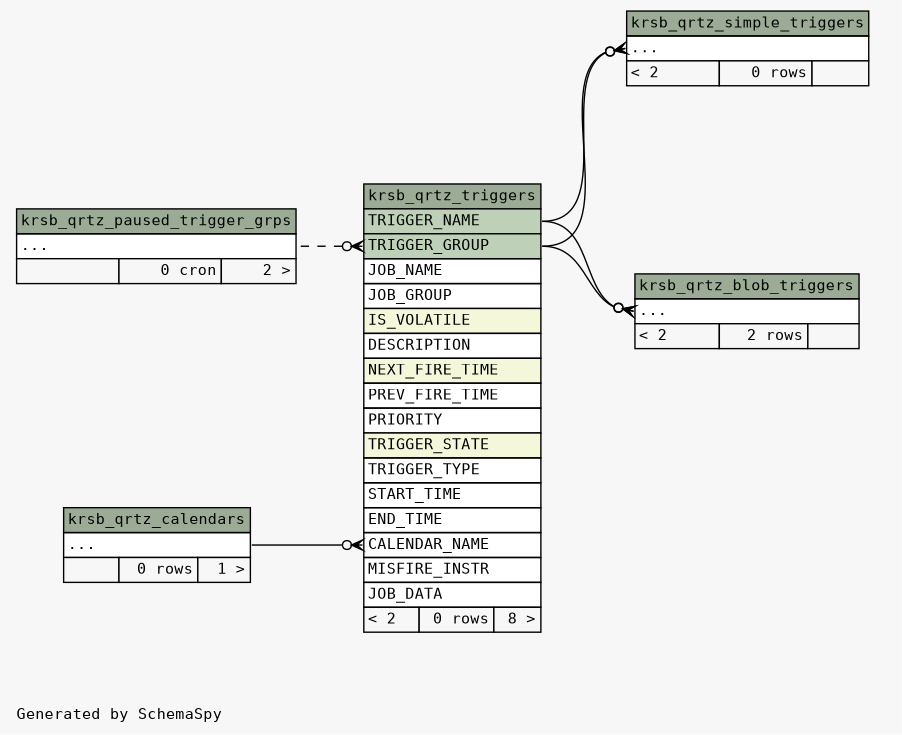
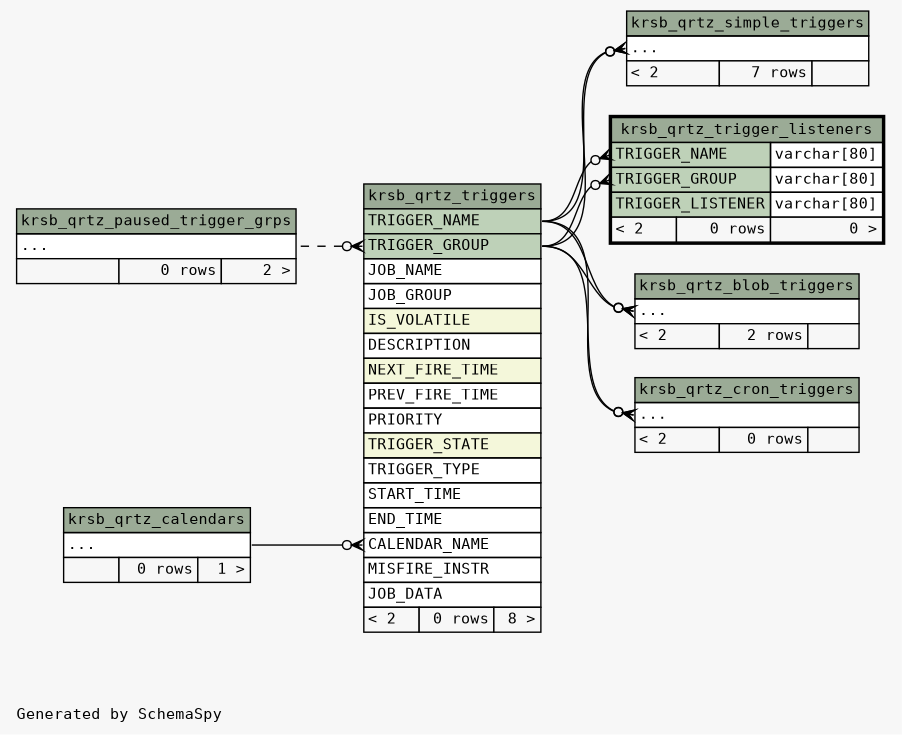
  digraph {
    bgcolor="#f7f7f7"
    fontname="DejaVu Sans Mono"
    fontsize=11
    label="\nGenerated by SchemaSpy"
    labeljust=l
    nodesep=0.18
    rankdir=RL
    ranksep=0.46
    node [fontname="DejaVu Sans Mono" fontsize=11 shape=plaintext]
    edge [arrowhead=none arrowsize=0.8 arrowtail=crowodot dir=back fontname="DejaVu Sans Mono" headport="TRIGGER_GROUP:e" tailport="elipses:w"]
    n1 [label=<     <TABLE BORDER="0" CELLBORDER="1" CELLSPACING="0" BGCOLOR="#ffffff">       <TR><TD COLSPAN="3" BGCOLOR="#9bab96" ALIGN="CENTER">krsb_qrtz_blob_triggers</TD></TR>       <TR><TD PORT="elipses" COLSPAN="3" ALIGN="LEFT">...</TD></TR>       <TR><TD ALIGN="LEFT" BGCOLOR="#f7f7f7">&lt; 2</TD><TD ALIGN="RIGHT" BGCOLOR="#f7f7f7">2 rows</TD><TD ALIGN="RIGHT" BGCOLOR="#f7f7f7">  </TD></TR>     </TABLE>>]
    n2 [label=<     <TABLE BORDER="0" CELLBORDER="1" CELLSPACING="0" BGCOLOR="#ffffff">       <TR><TD COLSPAN="3" BGCOLOR="#9bab96" ALIGN="CENTER">krsb_qrtz_triggers</TD></TR>       <TR><TD PORT="TRIGGER_NAME" COLSPAN="3" BGCOLOR="#bed1b8" ALIGN="LEFT">TRIGGER_NAME</TD></TR>       <TR><TD PORT="TRIGGER_GROUP" COLSPAN="3" BGCOLOR="#bed1b8" ALIGN="LEFT">TRIGGER_GROUP</TD></TR>       <TR><TD PORT="JOB_NAME" COLSPAN="3" ALIGN="LEFT">JOB_NAME</TD></TR>       <TR><TD PORT="JOB_GROUP" COLSPAN="3" ALIGN="LEFT">JOB_GROUP</TD></TR>       <TR><TD PORT="IS_VOLATILE" COLSPAN="3" BGCOLOR="#f4f7da" ALIGN="LEFT">IS_VOLATILE</TD></TR>       <TR><TD PORT="DESCRIPTION" COLSPAN="3" ALIGN="LEFT">DESCRIPTION</TD></TR>       <TR><TD PORT="NEXT_FIRE_TIME" COLSPAN="3" BGCOLOR="#f4f7da" ALIGN="LEFT">NEXT_FIRE_TIME</TD></TR>       <TR><TD PORT="PREV_FIRE_TIME" COLSPAN="3" ALIGN="LEFT">PREV_FIRE_TIME</TD></TR>       <TR><TD PORT="PRIORITY" COLSPAN="3" ALIGN="LEFT">PRIORITY</TD></TR>       <TR><TD PORT="TRIGGER_STATE" COLSPAN="3" BGCOLOR="#f4f7da" ALIGN="LEFT">TRIGGER_STATE</TD></TR>       <TR><TD PORT="TRIGGER_TYPE" COLSPAN="3" ALIGN="LEFT">TRIGGER_TYPE</TD></TR>       <TR><TD PORT="START_TIME" COLSPAN="3" ALIGN="LEFT">START_TIME</TD></TR>       <TR><TD PORT="END_TIME" COLSPAN="3" ALIGN="LEFT">END_TIME</TD></TR>       <TR><TD PORT="CALENDAR_NAME" COLSPAN="3" ALIGN="LEFT">CALENDAR_NAME</TD></TR>       <TR><TD PORT="MISFIRE_INSTR" COLSPAN="3" ALIGN="LEFT">MISFIRE_INSTR</TD></TR>       <TR><TD PORT="JOB_DATA" COLSPAN="3" ALIGN="LEFT">JOB_DATA</TD></TR>       <TR><TD ALIGN="LEFT" BGCOLOR="#f7f7f7">&lt; 2</TD><TD ALIGN="RIGHT" BGCOLOR="#f7f7f7">0 rows</TD><TD ALIGN="RIGHT" BGCOLOR="#f7f7f7">8 &gt;</TD></TR>     </TABLE>>]
    n3 [label=<     <TABLE BORDER="0" CELLBORDER="1" CELLSPACING="0" BGCOLOR="#ffffff">       <TR><TD COLSPAN="3" BGCOLOR="#9bab96" ALIGN="CENTER">krsb_qrtz_calendars</TD></TR>       <TR><TD PORT="elipses" COLSPAN="3" ALIGN="LEFT">...</TD></TR>       <TR><TD ALIGN="LEFT" BGCOLOR="#f7f7f7">  </TD><TD ALIGN="RIGHT" BGCOLOR="#f7f7f7">0 rows</TD><TD ALIGN="RIGHT" BGCOLOR="#f7f7f7">1 &gt;</TD></TR>     </TABLE>>]
-   n4 [label=<     <TABLE BORDER="0" CELLBORDER="1" CELLSPACING="0" BGCOLOR="#ffffff">       <TR><TD COLSPAN="3" BGCOLOR="#9bab96" ALIGN="CENTER">krsb_qrtz_paused_trigger_grps</TD></TR>       <TR><TD PORT="elipses" COLSPAN="3" ALIGN="LEFT">...</TD></TR>       <TR><TD ALIGN="LEFT" BGCOLOR="#f7f7f7">  </TD><TD ALIGN="RIGHT" BGCOLOR="#f7f7f7">0 cron</TD><TD ALIGN="RIGHT" BGCOLOR="#f7f7f7">2 &gt;</TD></TR>     </TABLE>>]
-   n6 [label=<     <TABLE BORDER="0" CELLBORDER="1" CELLSPACING="0" BGCOLOR="#ffffff">       <TR><TD COLSPAN="3" BGCOLOR="#9bab96" ALIGN="CENTER">krsb_qrtz_simple_triggers</TD></TR>       <TR><TD PORT="elipses" COLSPAN="3" ALIGN="LEFT">...</TD></TR>       <TR><TD ALIGN="LEFT" BGCOLOR="#f7f7f7">&lt; 2</TD><TD ALIGN="RIGHT" BGCOLOR="#f7f7f7">0 rows</TD><TD ALIGN="RIGHT" BGCOLOR="#f7f7f7">  </TD></TR>     </TABLE>>]
+   n4 [label=<     <TABLE BORDER="0" CELLBORDER="1" CELLSPACING="0" BGCOLOR="#ffffff">       <TR><TD COLSPAN="3" BGCOLOR="#9bab96" ALIGN="CENTER">krsb_qrtz_paused_trigger_grps</TD></TR>       <TR><TD PORT="elipses" COLSPAN="3" ALIGN="LEFT">...</TD></TR>       <TR><TD ALIGN="LEFT" BGCOLOR="#f7f7f7">  </TD><TD ALIGN="RIGHT" BGCOLOR="#f7f7f7">0 rows</TD><TD ALIGN="RIGHT" BGCOLOR="#f7f7f7">2 &gt;</TD></TR>     </TABLE>>]
+   n5 [label=<     <TABLE BORDER="0" CELLBORDER="1" CELLSPACING="0" BGCOLOR="#ffffff">       <TR><TD COLSPAN="3" BGCOLOR="#9bab96" ALIGN="CENTER">krsb_qrtz_cron_triggers</TD></TR>       <TR><TD PORT="elipses" COLSPAN="3" ALIGN="LEFT">...</TD></TR>       <TR><TD ALIGN="LEFT" BGCOLOR="#f7f7f7">&lt; 2</TD><TD ALIGN="RIGHT" BGCOLOR="#f7f7f7">0 rows</TD><TD ALIGN="RIGHT" BGCOLOR="#f7f7f7">  </TD></TR>     </TABLE>>]
+   n6 [label=<     <TABLE BORDER="0" CELLBORDER="1" CELLSPACING="0" BGCOLOR="#ffffff">       <TR><TD COLSPAN="3" BGCOLOR="#9bab96" ALIGN="CENTER">krsb_qrtz_simple_triggers</TD></TR>       <TR><TD PORT="elipses" COLSPAN="3" ALIGN="LEFT">...</TD></TR>       <TR><TD ALIGN="LEFT" BGCOLOR="#f7f7f7">&lt; 2</TD><TD ALIGN="RIGHT" BGCOLOR="#f7f7f7">7 rows</TD><TD ALIGN="RIGHT" BGCOLOR="#f7f7f7">  </TD></TR>     </TABLE>>]
+   n7 [label=<     <TABLE BORDER="2" CELLBORDER="1" CELLSPACING="0" BGCOLOR="#ffffff">       <TR><TD COLSPAN="3" BGCOLOR="#9bab96" ALIGN="CENTER">krsb_qrtz_trigger_listeners</TD></TR>       <TR><TD PORT="TRIGGER_NAME" COLSPAN="2" BGCOLOR="#bed1b8" ALIGN="LEFT">TRIGGER_NAME</TD><TD PORT="TRIGGER_NAME.type" ALIGN="LEFT">varchar[80]</TD></TR>       <TR><TD PORT="TRIGGER_GROUP" COLSPAN="2" BGCOLOR="#bed1b8" ALIGN="LEFT">TRIGGER_GROUP</TD><TD PORT="TRIGGER_GROUP.type" ALIGN="LEFT">varchar[80]</TD></TR>       <TR><TD PORT="TRIGGER_LISTENER" COLSPAN="2" BGCOLOR="#bed1b8" ALIGN="LEFT">TRIGGER_LISTENER</TD><TD PORT="TRIGGER_LISTENER.type" ALIGN="LEFT">varchar[80]</TD></TR>       <TR><TD ALIGN="LEFT" BGCOLOR="#f7f7f7">&lt; 2</TD><TD ALIGN="RIGHT" BGCOLOR="#f7f7f7">0 rows</TD><TD ALIGN="RIGHT" BGCOLOR="#f7f7f7">0 &gt;</TD></TR>     </TABLE>>]
    n1 -> n2
    n1 -> n2 [headport="TRIGGER_NAME:e"]
    n2 -> n3 [headport="elipses:e" style=solid tailport="CALENDAR_NAME:w"]
    n2 -> n4 [headport="elipses:e" style=dashed tailport="TRIGGER_GROUP:w"]
+   n5 -> n2
+   n5 -> n2 [headport="TRIGGER_NAME:e"]
    n6 -> n2
    n6 -> n2 [headport="TRIGGER_NAME:e"]
+   n7 -> n2 [tailport="TRIGGER_GROUP:w"]
+   n7 -> n2 [headport="TRIGGER_NAME:e" tailport="TRIGGER_NAME:w"]
  }
